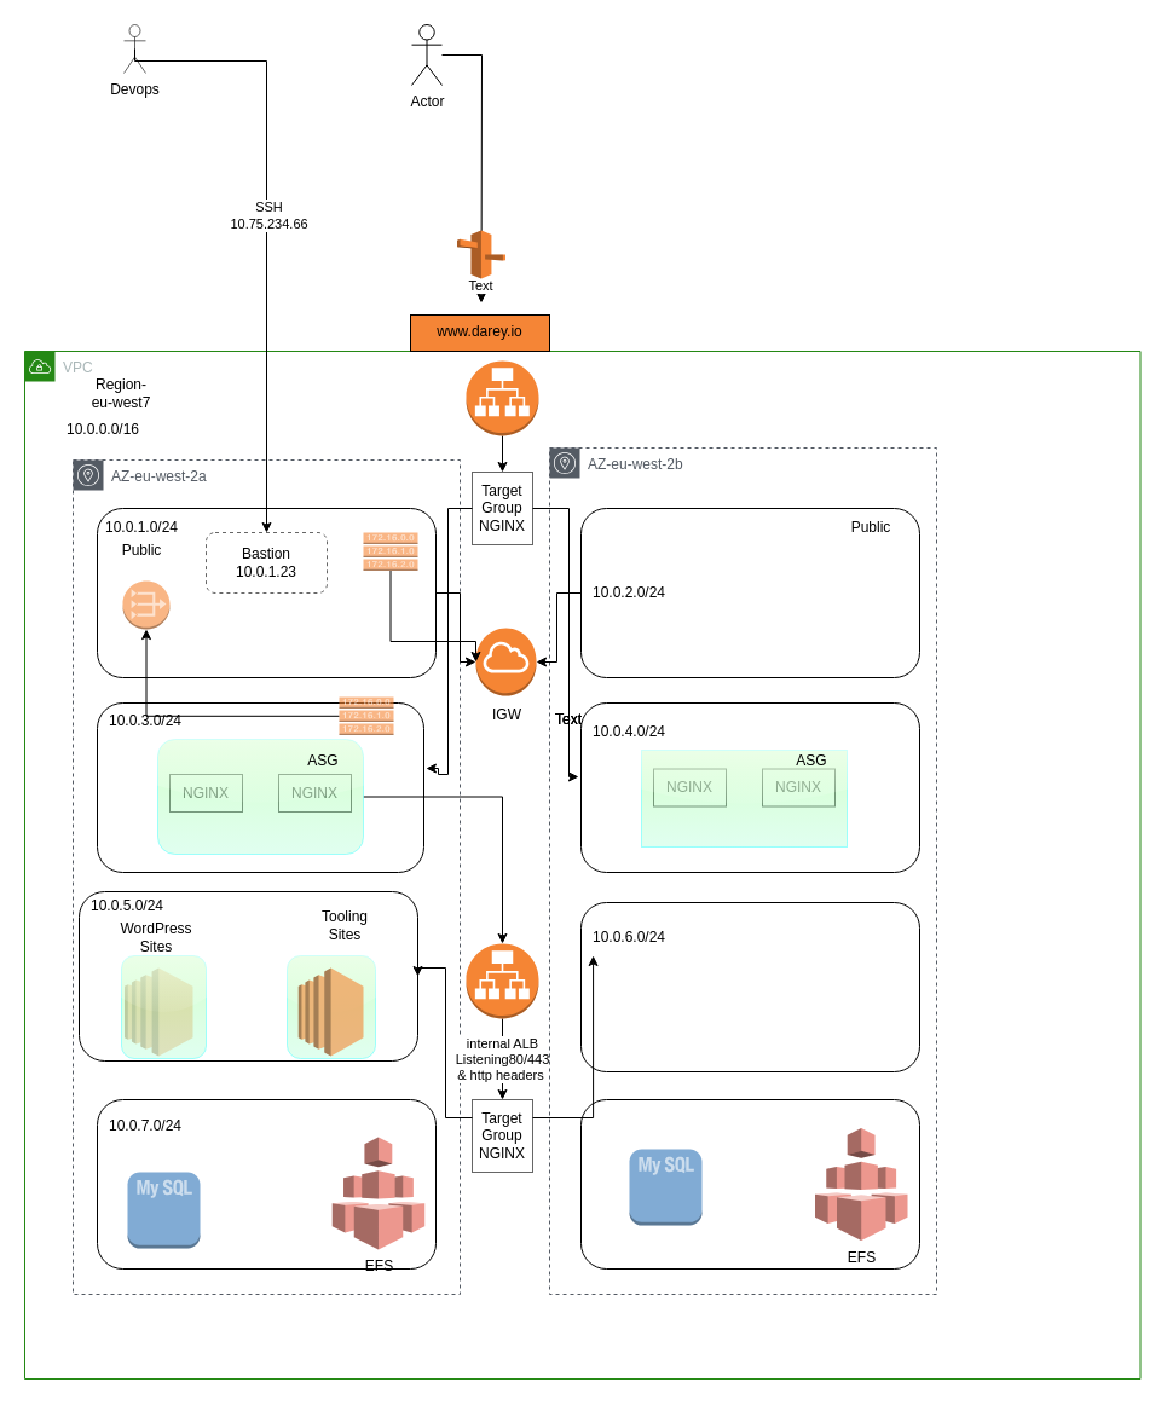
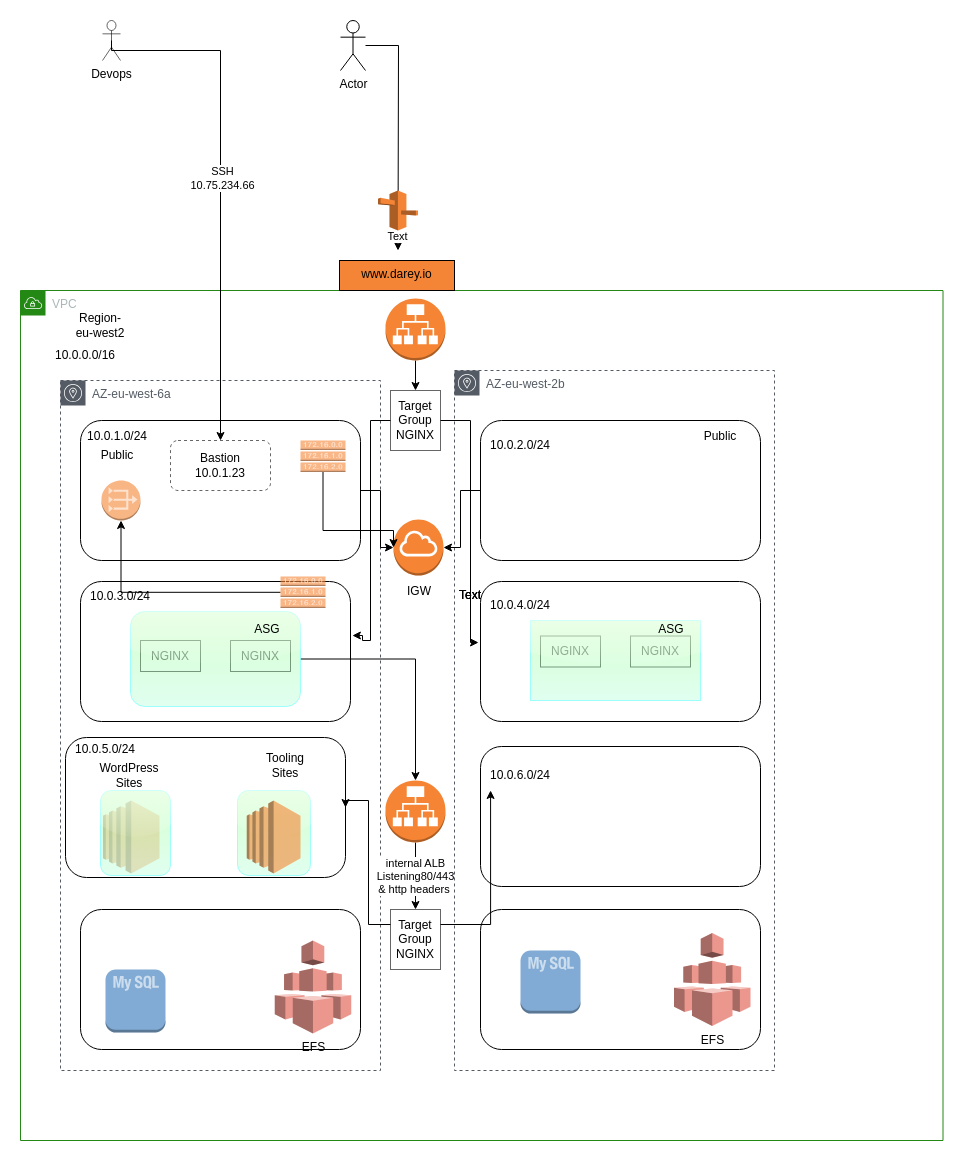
  <mxCell id="0" />
  <mxCell id="1" parent="0" />
  <mxCell id="2" value="VPC" style="points=[[0,0],[0.25,0],[0.5,0],[0.75,0],[1,0],[1,0.25],[1,0.5],[1,0.75],[1,1],[0.75,1],[0.5,1],[0.25,1],[0,1],[0,0.75],[0,0.5],[0,0.25]];outlineConnect=0;gradientColor=none;html=1;whiteSpace=wrap;fontSize=12;fontStyle=0;container=1;pointerEvents=0;collapsible=0;recursiveResize=0;shape=mxgraph.aws4.group;grIcon=mxgraph.aws4.group_vpc;strokeColor=#248814;fillColor=none;verticalAlign=top;align=left;spacingLeft=30;fontColor=#AAB7B8;dashed=0;" vertex="1" parent="1"><mxGeometry x="20" y="290" width="922.5" height="850" as="geometry" /></mxCell>
  <mxCell id="3" value="10.0.0.0/16" style="text;html=1;strokeColor=none;fillColor=none;align=center;verticalAlign=middle;whiteSpace=wrap;rounded=0;" vertex="1" parent="2"><mxGeometry x="10" y="50" width="110" height="30" as="geometry" /></mxCell>
- <mxCell id="4" value="Region- eu-west7" style="text;html=1;strokeColor=none;fillColor=none;align=center;verticalAlign=middle;whiteSpace=wrap;rounded=0;" vertex="1" parent="2"><mxGeometry x="50" y="20" width="60" height="30" as="geometry" /></mxCell>
- <mxCell id="5" value="AZ-eu-west-2a" style="sketch=0;outlineConnect=0;gradientColor=none;html=1;whiteSpace=wrap;fontSize=12;fontStyle=0;shape=mxgraph.aws4.group;grIcon=mxgraph.aws4.group_availability_zone;strokeColor=#545B64;fillColor=none;verticalAlign=top;align=left;spacingLeft=30;fontColor=#545B64;dashed=1;" vertex="1" parent="2"><mxGeometry x="40" y="90" width="320" height="690" as="geometry" /></mxCell>
+ <mxCell id="4" value="Region- eu-west2" style="text;html=1;strokeColor=none;fillColor=none;align=center;verticalAlign=middle;whiteSpace=wrap;rounded=0;" vertex="1" parent="2"><mxGeometry x="50" y="20" width="60" height="30" as="geometry" /></mxCell>
+ <mxCell id="5" value="AZ-eu-west-6a" style="sketch=0;outlineConnect=0;gradientColor=none;html=1;whiteSpace=wrap;fontSize=12;fontStyle=0;shape=mxgraph.aws4.group;grIcon=mxgraph.aws4.group_availability_zone;strokeColor=#545B64;fillColor=none;verticalAlign=top;align=left;spacingLeft=30;fontColor=#545B64;dashed=1;" vertex="1" parent="2"><mxGeometry x="40" y="90" width="320" height="690" as="geometry" /></mxCell>
  <mxCell id="6" value="AZ-eu-west-2b" style="sketch=0;outlineConnect=0;gradientColor=none;html=1;whiteSpace=wrap;fontSize=12;fontStyle=0;shape=mxgraph.aws4.group;grIcon=mxgraph.aws4.group_availability_zone;strokeColor=#545B64;fillColor=none;verticalAlign=top;align=left;spacingLeft=30;fontColor=#545B64;dashed=1;" vertex="1" parent="2"><mxGeometry x="434" y="80" width="320" height="700" as="geometry" /></mxCell>
  <mxCell id="7" value="" style="rounded=1;whiteSpace=wrap;html=1;" vertex="1" parent="2"><mxGeometry x="60" y="619" width="280" height="140" as="geometry" /></mxCell>
  <mxCell id="8" value="" style="rounded=1;whiteSpace=wrap;html=1;" vertex="1" parent="2"><mxGeometry x="45" y="447" width="280" height="140" as="geometry" /></mxCell>
  <mxCell id="9" value="" style="rounded=1;whiteSpace=wrap;html=1;" vertex="1" parent="2"><mxGeometry x="60" y="291" width="270" height="140" as="geometry" /></mxCell>
  <mxCell id="10" style="edgeStyle=orthogonalEdgeStyle;rounded=0;orthogonalLoop=1;jettySize=auto;html=1;exitX=1;exitY=0.5;exitDx=0;exitDy=0;" edge="1" parent="2" source="11" target="24"><mxGeometry relative="1" as="geometry"><mxPoint x="370" y="200" as="targetPoint" /></mxGeometry></mxCell>
  <mxCell id="11" value="" style="rounded=1;whiteSpace=wrap;html=1;" vertex="1" parent="2"><mxGeometry x="60" y="130" width="280" height="140" as="geometry" /></mxCell>
  <mxCell id="12" value="" style="rounded=1;whiteSpace=wrap;html=1;" vertex="1" parent="2"><mxGeometry x="460" y="619" width="280" height="140" as="geometry" /></mxCell>
  <mxCell id="13" value="" style="rounded=1;whiteSpace=wrap;html=1;" vertex="1" parent="2"><mxGeometry x="460" y="456" width="280" height="140" as="geometry" /></mxCell>
  <mxCell id="14" value="" style="rounded=1;whiteSpace=wrap;html=1;" vertex="1" parent="2"><mxGeometry x="460" y="291" width="280" height="140" as="geometry" /></mxCell>
  <mxCell id="15" value="" style="edgeStyle=orthogonalEdgeStyle;rounded=0;orthogonalLoop=1;jettySize=auto;html=1;exitX=0;exitY=0.5;exitDx=0;exitDy=0;entryX=1;entryY=0.5;entryDx=0;entryDy=0;entryPerimeter=0;" edge="1" parent="2" source="16" target="24"><mxGeometry relative="1" as="geometry"><mxPoint x="460" y="199" as="sourcePoint" /><mxPoint x="423" y="201" as="targetPoint" /><Array as="points"><mxPoint x="440" y="200" /><mxPoint x="440" y="257" /></Array></mxGeometry></mxCell>
  <mxCell id="16" value="" style="rounded=1;whiteSpace=wrap;html=1;" vertex="1" parent="2"><mxGeometry x="460" y="130" width="280" height="140" as="geometry" /></mxCell>
  <mxCell id="17" value="10.0.1.0/24" style="text;html=1;strokeColor=none;fillColor=none;align=center;verticalAlign=middle;whiteSpace=wrap;rounded=0;" vertex="1" parent="2"><mxGeometry x="67" y="131" width="60" height="30" as="geometry" /></mxCell>
  <mxCell id="18" value="10.0.3.0/24" style="text;html=1;strokeColor=none;fillColor=none;align=center;verticalAlign=middle;whiteSpace=wrap;rounded=0;" vertex="1" parent="2"><mxGeometry x="70" y="291" width="60" height="30" as="geometry" /></mxCell>
  <mxCell id="19" value="10.0.5.0/24" style="text;html=1;strokeColor=none;fillColor=none;align=center;verticalAlign=middle;whiteSpace=wrap;rounded=0;" vertex="1" parent="2"><mxGeometry x="60" y="447" width="50" height="23" as="geometry" /></mxCell>
- <mxCell id="20" value="10.0.7.0/24" style="text;html=1;strokeColor=none;fillColor=none;align=center;verticalAlign=middle;whiteSpace=wrap;rounded=0;" vertex="1" parent="2"><mxGeometry x="70" y="626" width="60" height="30" as="geometry" /></mxCell>
- <mxCell id="21" value="10.0.2.0/24" style="text;html=1;strokeColor=none;fillColor=none;align=center;verticalAlign=middle;whiteSpace=wrap;rounded=0;" vertex="1" parent="2"><mxGeometry x="470" y="185" width="60" height="30" as="geometry" /></mxCell>
+ <mxCell id="21" value="10.0.2.0/24" style="text;html=1;strokeColor=none;fillColor=none;align=center;verticalAlign=middle;whiteSpace=wrap;rounded=0;" vertex="1" parent="2"><mxGeometry x="470" y="140" width="60" height="30" as="geometry" /></mxCell>
  <mxCell id="22" value="10.0.4.0/24" style="text;html=1;strokeColor=none;fillColor=none;align=center;verticalAlign=middle;whiteSpace=wrap;rounded=0;" vertex="1" parent="2"><mxGeometry x="470" y="300" width="60" height="30" as="geometry" /></mxCell>
  <mxCell id="23" value="10.0.6.0/24" style="text;html=1;strokeColor=none;fillColor=none;align=center;verticalAlign=middle;whiteSpace=wrap;rounded=0;" vertex="1" parent="2"><mxGeometry x="470" y="470" width="60" height="30" as="geometry" /></mxCell>
  <mxCell id="24" value="" style="outlineConnect=0;dashed=0;verticalLabelPosition=bottom;verticalAlign=top;align=center;html=1;shape=mxgraph.aws3.internet_gateway;fillColor=#F58534;gradientColor=none;" vertex="1" parent="2"><mxGeometry x="373" y="229" width="50" height="56" as="geometry" /></mxCell>
  <mxCell id="25" value="Public" style="text;html=1;strokeColor=none;fillColor=none;align=center;verticalAlign=middle;whiteSpace=wrap;rounded=0;" vertex="1" parent="2"><mxGeometry x="670" y="131" width="60" height="30" as="geometry" /></mxCell>
  <mxCell id="26" value="Public" style="text;html=1;strokeColor=none;fillColor=none;align=center;verticalAlign=middle;whiteSpace=wrap;rounded=0;" vertex="1" parent="2"><mxGeometry x="67" y="150" width="60" height="30" as="geometry" /></mxCell>
  <mxCell id="27" value="NGINX" style="rounded=0;whiteSpace=wrap;html=1;" vertex="1" parent="2"><mxGeometry x="120" y="350" width="60" height="31" as="geometry" /></mxCell>
  <mxCell id="28" value="NGINX" style="rounded=0;whiteSpace=wrap;html=1;" vertex="1" parent="2"><mxGeometry x="210" y="350" width="60" height="31" as="geometry" /></mxCell>
  <mxCell id="29" value="NGINX" style="rounded=0;whiteSpace=wrap;html=1;" vertex="1" parent="2"><mxGeometry x="520" y="345.5" width="60" height="31" as="geometry" /></mxCell>
  <mxCell id="30" value="NGINX" style="rounded=0;whiteSpace=wrap;html=1;" vertex="1" parent="2"><mxGeometry x="610" y="345.5" width="60" height="31" as="geometry" /></mxCell>
  <mxCell id="31" style="edgeStyle=orthogonalEdgeStyle;rounded=0;orthogonalLoop=1;jettySize=auto;html=1;exitX=0.5;exitY=1;exitDx=0;exitDy=0;exitPerimeter=0;entryX=0.5;entryY=0;entryDx=0;entryDy=0;" edge="1" parent="2" source="32" target="40"><mxGeometry relative="1" as="geometry" /></mxCell>
  <mxCell id="32" value="" style="outlineConnect=0;dashed=0;verticalLabelPosition=bottom;verticalAlign=top;align=center;html=1;shape=mxgraph.aws3.application_load_balancer;fillColor=#F58534;gradientColor=none;" vertex="1" parent="2"><mxGeometry x="365" y="8" width="60" height="62" as="geometry" /></mxCell>
  <mxCell id="33" style="edgeStyle=orthogonalEdgeStyle;rounded=0;orthogonalLoop=1;jettySize=auto;html=1;exitX=1;exitY=0.5;exitDx=0;exitDy=0;entryX=0.5;entryY=0;entryDx=0;entryDy=0;entryPerimeter=0;" edge="1" parent="2" source="34" target="54"><mxGeometry relative="1" as="geometry" /></mxCell>
  <mxCell id="34" value="" style="rounded=1;whiteSpace=wrap;html=1;fillColor=#B8FFAD;strokeColor=#66FFFF;gradientColor=#CCFFE6;opacity=60;glass=1;" vertex="1" parent="2"><mxGeometry x="110" y="321" width="170" height="95" as="geometry" /></mxCell>
  <mxCell id="35" value="" style="rounded=0;whiteSpace=wrap;html=1;glass=1;strokeColor=#66FFFF;fillColor=#B8FFAD;gradientColor=#CCFFE6;opacity=60;" vertex="1" parent="2"><mxGeometry x="510" y="330" width="170" height="80" as="geometry" /></mxCell>
  <mxCell id="36" value="ASG" style="rounded=0;whiteSpace=wrap;html=1;glass=1;strokeColor=none;fillColor=none;gradientColor=#FFFFFF;opacity=60;" vertex="1" parent="2"><mxGeometry x="217" y="319" width="60" height="40" as="geometry" /></mxCell>
  <mxCell id="37" value="ASG" style="rounded=0;whiteSpace=wrap;html=1;glass=1;strokeColor=none;fillColor=none;gradientColor=#FFFFFF;opacity=60;" vertex="1" parent="2"><mxGeometry x="621" y="323" width="60" height="31" as="geometry" /></mxCell>
  <mxCell id="38" style="edgeStyle=orthogonalEdgeStyle;rounded=0;orthogonalLoop=1;jettySize=auto;html=1;exitX=0;exitY=0.5;exitDx=0;exitDy=0;entryX=1.007;entryY=0.386;entryDx=0;entryDy=0;entryPerimeter=0;" edge="1" parent="2" source="40" target="9"><mxGeometry relative="1" as="geometry"><Array as="points"><mxPoint x="350" y="130" /><mxPoint x="350" y="350" /><mxPoint x="342" y="350" /></Array></mxGeometry></mxCell>
  <mxCell id="39" style="edgeStyle=orthogonalEdgeStyle;rounded=0;orthogonalLoop=1;jettySize=auto;html=1;exitX=1;exitY=0.5;exitDx=0;exitDy=0;entryX=-0.007;entryY=0.436;entryDx=0;entryDy=0;entryPerimeter=0;" edge="1" parent="2" source="40" target="14"><mxGeometry relative="1" as="geometry"><Array as="points"><mxPoint x="450" y="130" /><mxPoint x="450" y="352" /></Array></mxGeometry></mxCell>
  <mxCell id="40" value="Target Group NGINX" style="rounded=0;whiteSpace=wrap;html=1;glass=1;strokeColor=#000000;fillColor=none;gradientColor=#FFFFFF;opacity=60;" vertex="1" parent="2"><mxGeometry x="370" y="100" width="50" height="60" as="geometry" /></mxCell>
  <mxCell id="41" value="IGW" style="text;html=1;strokeColor=none;fillColor=none;align=center;verticalAlign=middle;whiteSpace=wrap;rounded=0;glass=1;opacity=60;" vertex="1" parent="2"><mxGeometry x="378" y="286" width="42" height="30" as="geometry" /></mxCell>
  <mxCell id="42" value="Bastion&lt;br&gt;10.0.1.23" style="rounded=1;whiteSpace=wrap;html=1;glass=1;strokeColor=#000000;fillColor=none;gradientColor=#FFFFFF;opacity=60;dashed=1;" vertex="1" parent="2"><mxGeometry x="150" y="150" width="100" height="50" as="geometry" /></mxCell>
  <mxCell id="43" value="" style="outlineConnect=0;dashed=0;verticalLabelPosition=bottom;verticalAlign=top;align=center;html=1;shape=mxgraph.aws3.vpc_nat_gateway;fillColor=#F58534;gradientColor=none;glass=1;strokeColor=#000000;opacity=60;" vertex="1" parent="2"><mxGeometry x="81" y="190" width="39" height="40" as="geometry" /></mxCell>
  <mxCell id="44" value="" style="edgeStyle=orthogonalEdgeStyle;rounded=0;orthogonalLoop=1;jettySize=auto;html=1;entryX=0.5;entryY=1;entryDx=0;entryDy=0;entryPerimeter=0;" edge="1" parent="2" source="45" target="43"><mxGeometry relative="1" as="geometry" /></mxCell>
  <mxCell id="45" value="" style="outlineConnect=0;dashed=0;verticalLabelPosition=bottom;verticalAlign=top;align=center;html=1;shape=mxgraph.aws3.route_table;fillColor=#F58536;gradientColor=none;glass=1;strokeColor=#000000;opacity=60;" vertex="1" parent="2"><mxGeometry x="260" y="286" width="45" height="31.5" as="geometry" /></mxCell>
  <mxCell id="46" style="edgeStyle=orthogonalEdgeStyle;rounded=0;orthogonalLoop=1;jettySize=auto;html=1;exitX=0.5;exitY=1;exitDx=0;exitDy=0;exitPerimeter=0;entryX=0;entryY=0.5;entryDx=0;entryDy=0;entryPerimeter=0;" edge="1" parent="2" source="47" target="24"><mxGeometry relative="1" as="geometry"><Array as="points"><mxPoint x="303" y="240" /><mxPoint x="373" y="240" /></Array></mxGeometry></mxCell>
  <mxCell id="47" value="" style="outlineConnect=0;dashed=0;verticalLabelPosition=bottom;verticalAlign=top;align=center;html=1;shape=mxgraph.aws3.route_table;fillColor=#F58536;gradientColor=none;glass=1;strokeColor=#000000;opacity=60;" vertex="1" parent="2"><mxGeometry x="280" y="150" width="45" height="31.5" as="geometry" /></mxCell>
  <mxCell id="48" value="" style="outlineConnect=0;dashed=0;verticalLabelPosition=bottom;verticalAlign=top;align=center;html=1;shape=mxgraph.aws3.ec2;fillColor=#F58534;gradientColor=none;glass=1;strokeColor=#000000;opacity=60;" vertex="1" parent="2"><mxGeometry x="82.5" y="510" width="56.5" height="73" as="geometry" /></mxCell>
  <mxCell id="49" value="" style="rounded=1;whiteSpace=wrap;html=1;fillColor=#B8FFAD;strokeColor=#66FFFF;gradientColor=#CCFFE6;opacity=60;glass=1;" vertex="1" parent="2"><mxGeometry x="217" y="500" width="73" height="85" as="geometry" /></mxCell>
  <mxCell id="50" value="" style="rounded=1;whiteSpace=wrap;html=1;fillColor=#B8FFAD;strokeColor=#66FFFF;gradientColor=#CCFFE6;opacity=60;glass=1;" vertex="1" parent="2"><mxGeometry x="80" y="500" width="70" height="85" as="geometry" /></mxCell>
  <mxCell id="51" value="" style="outlineConnect=0;dashed=0;verticalLabelPosition=bottom;verticalAlign=top;align=center;html=1;shape=mxgraph.aws3.ec2;fillColor=#F58534;gradientColor=none;glass=1;strokeColor=#000000;opacity=60;" vertex="1" parent="2"><mxGeometry x="226.25" y="510" width="53.75" height="73" as="geometry" /></mxCell>
  <mxCell id="52" value="WordPress Sites" style="text;html=1;strokeColor=none;fillColor=none;align=center;verticalAlign=middle;whiteSpace=wrap;rounded=0;glass=1;opacity=60;" vertex="1" parent="2"><mxGeometry x="79" y="470" width="60" height="30" as="geometry" /></mxCell>
  <mxCell id="53" value="internal ALB &lt;br&gt;Listening80/443 &lt;br&gt;&amp;amp; http headers&amp;nbsp;" style="edgeStyle=orthogonalEdgeStyle;rounded=0;orthogonalLoop=1;jettySize=auto;html=1;" edge="1" parent="2" source="54" target="57"><mxGeometry relative="1" as="geometry" /></mxCell>
  <mxCell id="54" value="" style="outlineConnect=0;dashed=0;verticalLabelPosition=bottom;verticalAlign=top;align=center;html=1;shape=mxgraph.aws3.application_load_balancer;fillColor=#F58534;gradientColor=none;" vertex="1" parent="2"><mxGeometry x="365" y="490" width="60" height="62" as="geometry" /></mxCell>
  <mxCell id="55" style="edgeStyle=orthogonalEdgeStyle;rounded=0;orthogonalLoop=1;jettySize=auto;html=1;exitX=0;exitY=0.25;exitDx=0;exitDy=0;entryX=1;entryY=0.5;entryDx=0;entryDy=0;" edge="1" parent="2" source="57" target="8"><mxGeometry relative="1" as="geometry"><Array as="points"><mxPoint x="348" y="634" /><mxPoint x="348" y="510" /><mxPoint x="325" y="510" /></Array></mxGeometry></mxCell>
  <mxCell id="56" style="edgeStyle=orthogonalEdgeStyle;rounded=0;orthogonalLoop=1;jettySize=auto;html=1;exitX=1;exitY=0.25;exitDx=0;exitDy=0;entryX=0.036;entryY=0.314;entryDx=0;entryDy=0;entryPerimeter=0;" edge="1" parent="2" source="57" target="13"><mxGeometry relative="1" as="geometry" /></mxCell>
  <mxCell id="57" value="Target Group NGINX" style="rounded=0;whiteSpace=wrap;html=1;glass=1;strokeColor=#000000;fillColor=none;gradientColor=#FFFFFF;opacity=60;" vertex="1" parent="2"><mxGeometry x="370" y="619" width="50" height="60" as="geometry" /></mxCell>
  <mxCell id="58" value="Tooling Sites" style="text;html=1;strokeColor=none;fillColor=none;align=center;verticalAlign=middle;whiteSpace=wrap;rounded=0;glass=1;opacity=60;" vertex="1" parent="2"><mxGeometry x="235" y="460" width="60" height="30" as="geometry" /></mxCell>
  <mxCell id="59" value="" style="outlineConnect=0;dashed=0;verticalLabelPosition=bottom;verticalAlign=top;align=center;html=1;shape=mxgraph.aws3.mysql_db_instance_2;fillColor=#2E73B8;gradientColor=none;glass=1;strokeColor=#000000;opacity=60;" vertex="1" parent="2"><mxGeometry x="85" y="679" width="60" height="63" as="geometry" /></mxCell>
  <mxCell id="60" value="EFS" style="outlineConnect=0;dashed=0;verticalLabelPosition=bottom;verticalAlign=top;align=center;html=1;shape=mxgraph.aws3.efs;fillColor=#E05243;gradientColor=none;glass=1;strokeColor=#000000;opacity=60;" vertex="1" parent="2"><mxGeometry x="653.5" y="642.5" width="76.5" height="93" as="geometry" /></mxCell>
  <mxCell id="61" value="" style="outlineConnect=0;dashed=0;verticalLabelPosition=bottom;verticalAlign=top;align=center;html=1;shape=mxgraph.aws3.mysql_db_instance_2;fillColor=#2E73B8;gradientColor=none;glass=1;strokeColor=#000000;opacity=60;" vertex="1" parent="2"><mxGeometry x="500" y="660" width="60" height="63" as="geometry" /></mxCell>
  <mxCell id="62" style="edgeStyle=orthogonalEdgeStyle;rounded=0;orthogonalLoop=1;jettySize=auto;html=1;" edge="1" parent="1" source="63"><mxGeometry relative="1" as="geometry"><mxPoint x="397.5" y="250" as="targetPoint" /></mxGeometry></mxCell>
  <mxCell id="63" value="Actor" style="shape=umlActor;verticalLabelPosition=bottom;verticalAlign=top;html=1;outlineConnect=0;" vertex="1" parent="1"><mxGeometry x="340" y="20" width="25" height="50" as="geometry" /></mxCell>
  <mxCell id="64" value="" style="endArrow=classic;html=1;rounded=0;startArrow=none;" edge="1" parent="1" source="66"><mxGeometry width="50" height="50" relative="1" as="geometry"><mxPoint x="380" y="140" as="sourcePoint" /><mxPoint x="396" y="240" as="targetPoint" /></mxGeometry></mxCell>
  <mxCell id="65" value="Text" style="edgeLabel;html=1;align=center;verticalAlign=middle;resizable=0;points=[];" vertex="1" connectable="0" parent="64"><mxGeometry x="0.176" relative="1" as="geometry"><mxPoint as="offset" /></mxGeometry></mxCell>
  <mxCell id="66" value="" style="outlineConnect=0;dashed=0;verticalLabelPosition=bottom;verticalAlign=top;align=center;html=1;shape=mxgraph.aws3.route_53;fillColor=#F58536;gradientColor=none;" vertex="1" parent="1"><mxGeometry x="377.5" y="190" width="40" height="40" as="geometry" /></mxCell>
  <mxCell id="67" value="www.darey.io" style="whiteSpace=wrap;html=1;verticalAlign=top;fillColor=#F58536;dashed=0;gradientColor=none;" vertex="1" parent="1"><mxGeometry x="339" y="260" width="115" height="30" as="geometry" /></mxCell>
  <mxCell id="68" style="edgeStyle=orthogonalEdgeStyle;rounded=0;orthogonalLoop=1;jettySize=auto;html=1;exitX=0.5;exitY=0.5;exitDx=0;exitDy=0;exitPerimeter=0;entryX=0.5;entryY=0.143;entryDx=0;entryDy=0;entryPerimeter=0;" edge="1" parent="1" source="70" target="11"><mxGeometry relative="1" as="geometry"><mxPoint x="210" y="280" as="targetPoint" /><Array as="points"><mxPoint x="111" y="50" /><mxPoint x="220" y="50" /></Array></mxGeometry></mxCell>
  <mxCell id="69" value="SSH&lt;br&gt;10.75.234.66" style="edgeLabel;html=1;align=center;verticalAlign=middle;resizable=0;points=[];" vertex="1" connectable="0" parent="68"><mxGeometry x="-0.033" y="1" relative="1" as="geometry"><mxPoint as="offset" /></mxGeometry></mxCell>
  <mxCell id="70" value="Devops" style="shape=umlActor;verticalLabelPosition=bottom;verticalAlign=top;html=1;outlineConnect=0;glass=1;strokeColor=#000000;fillColor=none;gradientColor=#FFFFFF;opacity=60;" vertex="1" parent="1"><mxGeometry x="102" width="18" height="40" as="geometry" y="20" /></mxCell>
  <mxCell id="71" value="Text" style="text;html=1;strokeColor=none;fillColor=none;align=center;verticalAlign=middle;whiteSpace=wrap;rounded=0;glass=1;opacity=60;" vertex="1" parent="1"><mxGeometry x="440" y="580" width="60" height="30" as="geometry" /></mxCell>
  <mxCell id="72" value="Text" style="text;html=1;strokeColor=none;fillColor=none;align=center;verticalAlign=middle;whiteSpace=wrap;rounded=0;glass=1;opacity=60;" vertex="1" parent="1"><mxGeometry x="440" y="580" width="60" height="30" as="geometry" /></mxCell>
  <mxCell id="73" value="Text" style="text;html=1;strokeColor=none;fillColor=none;align=center;verticalAlign=middle;whiteSpace=wrap;rounded=0;glass=1;opacity=60;" vertex="1" parent="1"><mxGeometry x="440" y="580" width="60" height="30" as="geometry" /></mxCell>
  <mxCell id="74" value="EFS" style="outlineConnect=0;dashed=0;verticalLabelPosition=bottom;verticalAlign=top;align=center;html=1;shape=mxgraph.aws3.efs;fillColor=#E05243;gradientColor=none;glass=1;strokeColor=#000000;opacity=60;" vertex="1" parent="1"><mxGeometry x="274.25" y="940" width="76.5" height="93" as="geometry" /></mxCell>
